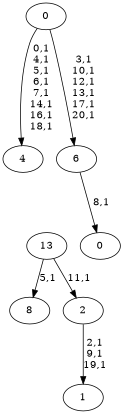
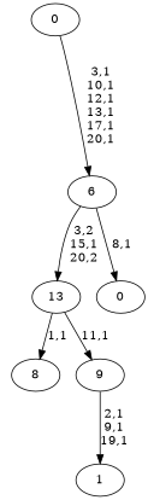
  digraph {
-   n1 [label=4]
    n2 [label=8]
-   n3 [label=2]
+   n3 [label=9]
    n4 [label=1]
    13
    n6 [label=0]
    6
    0
    n3 -> n4 [label="2,1\n9,1\n19,1"]
-   13 -> n2 [label="5,1"]
+   13 -> n2 [label="1,1"]
    13 -> n3 [label="11,1"]
+   6 -> 13 [label="3,2\n15,1\n20,2"]
    6 -> n6 [label="8,1"]
-   0 -> n1 [label="0,1\n4,1\n5,1\n6,1\n7,1\n14,1\n16,1\n18,1"]
    0 -> 6 [label="3,1\n10,1\n12,1\n13,1\n17,1\n20,1"]
  }
